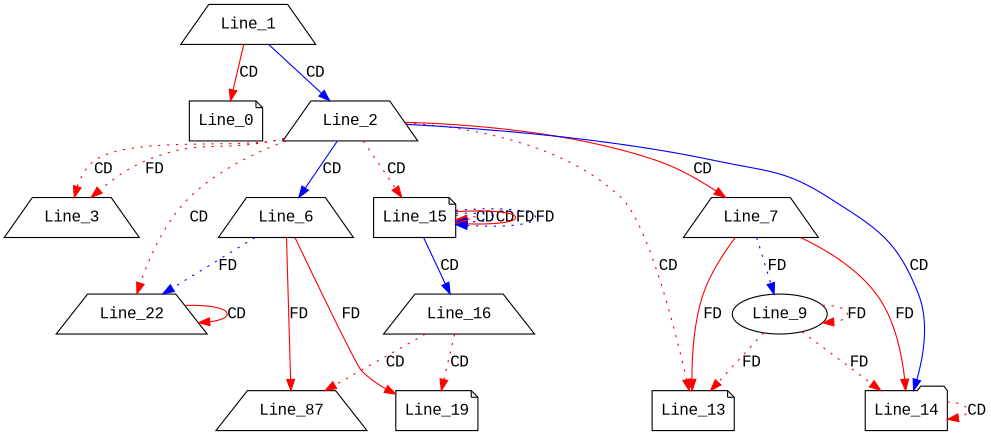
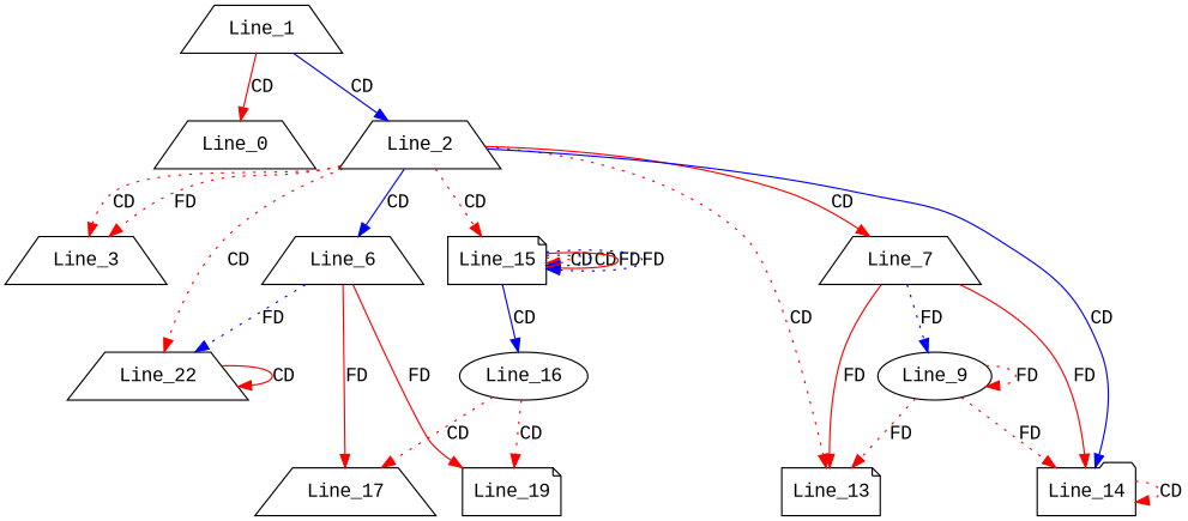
  digraph {
    fontname="Liberation Mono"
    node [fontname="Liberation Mono" shape=trapezium]
    edge [color=red fontname="Liberation Mono" style=dotted]
-   Line_0 [shape=note]
+   Line_0
    Line_1
    Line_2
    Line_3
    Line_6
    Line_7
    Line_13 [shape=note]
    Line_14 [shape=folder]
    Line_15 [shape=note]
    Line_22
-   Line_17 [label=Line_87]
+   Line_17
    Line_19 [shape=note]
    Line_9 [shape=ellipse]
-   Line_16
+   Line_16 [shape=ellipse]
    Line_1 -> Line_0 [label=CD style=solid]
    Line_1 -> Line_2 [color=blue label=CD style=solid]
    Line_2 -> Line_3 [label=CD]
    Line_2 -> Line_3 [label=FD]
    Line_2 -> Line_6 [color=blue label=CD style=solid]
    Line_2 -> Line_7 [label=CD style=solid]
    Line_2 -> Line_13 [label=CD]
    Line_2 -> Line_14 [color=blue label=CD style=solid]
    Line_2 -> Line_15 [label=CD]
    Line_2 -> Line_22 [label=CD]
    Line_6 -> Line_22 [color=blue label=FD]
    Line_6 -> Line_17 [label=FD style=solid]
    Line_6 -> Line_19 [label=FD style=solid]
    Line_7 -> Line_13 [label=FD style=solid]
    Line_7 -> Line_14 [label=FD style=solid]
    Line_7 -> Line_9 [color=blue label=FD]
    Line_14 -> Line_14 [label=CD]
    Line_15 -> Line_15 [label=CD]
    Line_15 -> Line_15 [color=blue label=CD]
    Line_15 -> Line_15 [label=FD style=solid]
    Line_15 -> Line_15 [color=blue label=FD]
    Line_15 -> Line_16 [color=blue label=CD style=solid]
    Line_22 -> Line_22 [label=CD style=solid]
    Line_9 -> Line_13 [label=FD]
    Line_9 -> Line_14 [label=FD]
    Line_9 -> Line_9 [label=FD]
    Line_16 -> Line_17 [label=CD]
    Line_16 -> Line_19 [label=CD]
  }
